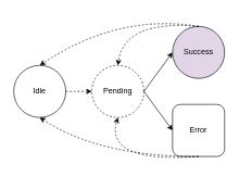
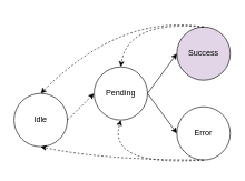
  <mxCell id="0" />
  <mxCell id="1" parent="0" />
- <mxCell id="2" value="Idle" style="ellipse;whiteSpace=wrap;html=1;aspect=fixed;" vertex="1" parent="1"><mxGeometry x="20" y="100" width="80" height="80" as="geometry" /></mxCell>
- <mxCell id="3" value="Pending" style="ellipse;whiteSpace=wrap;html=1;aspect=fixed;dashed=1;" vertex="1" parent="1"><mxGeometry x="140" y="100" width="80" height="80" as="geometry" /></mxCell>
+ <mxCell id="2" value="Idle" style="ellipse;whiteSpace=wrap;html=1;aspect=fixed;" vertex="1" parent="1"><mxGeometry x="20" y="140" width="80" height="80" as="geometry" /></mxCell>
+ <mxCell id="3" value="Pending" style="ellipse;whiteSpace=wrap;html=1;aspect=fixed;" vertex="1" parent="1"><mxGeometry x="140" y="100" width="80" height="80" as="geometry" /></mxCell>
  <mxCell id="4" value="Success" style="ellipse;whiteSpace=wrap;html=1;aspect=fixed;fillColor=#e1d5e7;" vertex="1" parent="1"><mxGeometry x="264" y="40" width="80" height="80" as="geometry" /></mxCell>
- <mxCell id="5" value="Error" style="whiteSpace=wrap;html=1;aspect=fixed;rounded=1;" vertex="1" parent="1"><mxGeometry x="264" y="160" width="80" height="80" as="geometry" /></mxCell>
+ <mxCell id="5" value="Error" style="ellipse;whiteSpace=wrap;html=1;aspect=fixed;" vertex="1" parent="1"><mxGeometry x="264" y="160" width="80" height="80" as="geometry" /></mxCell>
  <mxCell id="6" value="" style="endArrow=classic;html=1;rounded=0;exitX=1;exitY=0.5;exitDx=0;exitDy=0;entryX=0;entryY=0.5;entryDx=0;entryDy=0;dashed=1;" edge="1" parent="1" source="2" target="3"><mxGeometry width="50" height="50" relative="1" as="geometry"><mxPoint x="70" y="320" as="sourcePoint" /><mxPoint x="120" y="270" as="targetPoint" /></mxGeometry></mxCell>
  <mxCell id="7" value="" style="endArrow=classic;html=1;rounded=0;exitX=1;exitY=0.5;exitDx=0;exitDy=0;entryX=0;entryY=0.5;entryDx=0;entryDy=0;" edge="1" parent="1" source="3" target="4"><mxGeometry width="50" height="50" relative="1" as="geometry"><mxPoint x="30" y="380" as="sourcePoint" /><mxPoint x="80" y="330" as="targetPoint" /></mxGeometry></mxCell>
  <mxCell id="8" value="" style="endArrow=classic;html=1;rounded=0;exitX=1;exitY=0.5;exitDx=0;exitDy=0;entryX=0;entryY=0.5;entryDx=0;entryDy=0;" edge="1" parent="1" source="3" target="5"><mxGeometry width="50" height="50" relative="1" as="geometry"><mxPoint x="20" y="420" as="sourcePoint" /><mxPoint x="70" y="370" as="targetPoint" /></mxGeometry></mxCell>
  <mxCell id="9" value="" style="endArrow=classic;html=1;exitX=0.5;exitY=1;exitDx=0;exitDy=0;entryX=0.5;entryY=1;entryDx=0;entryDy=0;dashed=1;jumpStyle=none;curved=1;" edge="1" parent="1" source="5" target="2"><mxGeometry width="50" height="50" relative="1" as="geometry"><mxPoint x="150" y="450" as="sourcePoint" /><mxPoint x="200" y="400" as="targetPoint" /><Array as="points"><mxPoint x="150" y="240" /></Array></mxGeometry></mxCell>
  <mxCell id="10" value="" style="endArrow=classic;html=1;exitX=0.5;exitY=0;exitDx=0;exitDy=0;entryX=0.5;entryY=0;entryDx=0;entryDy=0;dashed=1;jumpStyle=none;curved=1;" edge="1" parent="1" source="4" target="2"><mxGeometry width="50" height="50" relative="1" as="geometry"><mxPoint x="294" y="-60" as="sourcePoint" /><mxPoint x="50" y="0" as="targetPoint" /><Array as="points"><mxPoint x="180" y="20" /></Array></mxGeometry></mxCell>
  <mxCell id="11" value="" style="endArrow=classic;html=1;exitX=0.5;exitY=1;exitDx=0;exitDy=0;entryX=0.5;entryY=1;entryDx=0;entryDy=0;dashed=1;jumpStyle=none;curved=1;" edge="1" parent="1" source="5" target="3"><mxGeometry width="50" height="50" relative="1" as="geometry"><mxPoint x="314" y="250" as="sourcePoint" /><mxPoint x="70" y="190" as="targetPoint" /><Array as="points"><mxPoint x="160" y="250" /></Array></mxGeometry></mxCell>
  <mxCell id="12" value="" style="endArrow=classic;html=1;exitX=0.5;exitY=0;exitDx=0;exitDy=0;entryX=0.5;entryY=0;entryDx=0;entryDy=0;dashed=1;jumpStyle=none;curved=1;" edge="1" parent="1" source="4" target="3"><mxGeometry width="50" height="50" relative="1" as="geometry"><mxPoint x="314" y="50" as="sourcePoint" /><mxPoint x="70" y="110" as="targetPoint" /><Array as="points"><mxPoint x="190" y="30" /></Array></mxGeometry></mxCell>
